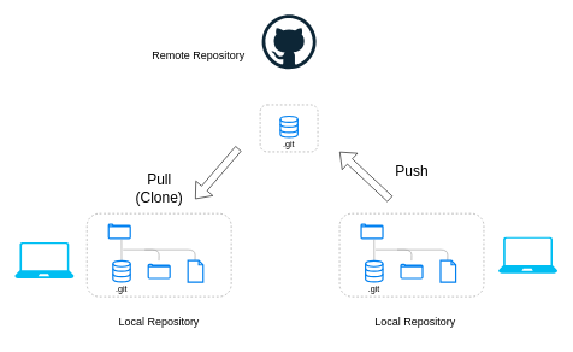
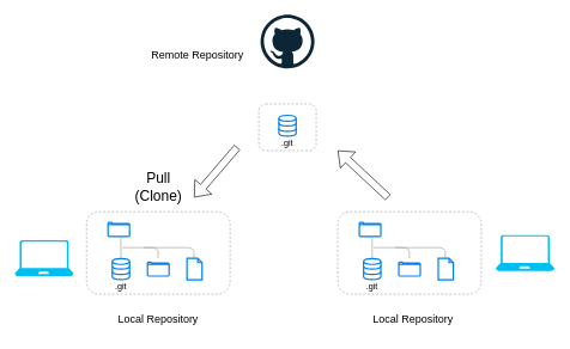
  <mxCell id="0" />
  <mxCell id="1" parent="0" />
  <mxCell id="2" value="" style="rounded=1;whiteSpace=wrap;html=1;fontSize=16;strokeColor=#999999;dashed=1;fillColor=none;" vertex="1" parent="1"><mxGeometry x="120" y="295" width="200" height="115" as="geometry" /></mxCell>
  <mxCell id="3" value="" style="html=1;verticalLabelPosition=bottom;align=center;labelBackgroundColor=#ffffff;verticalAlign=top;strokeWidth=2;strokeColor=#0080F0;shadow=0;dashed=0;shape=mxgraph.ios7.icons.folder;fontSize=16;fillColor=none;" vertex="1" parent="1"><mxGeometry x="150" y="310" width="30" height="19.5" as="geometry" /></mxCell>
  <mxCell id="4" value="" style="endArrow=none;html=1;fontSize=16;entryX=0.596;entryY=1.071;entryDx=0;entryDy=0;entryPerimeter=0;strokeColor=#999999;" edge="1" parent="1" target="3"><mxGeometry width="50" height="50" relative="1" as="geometry"><mxPoint x="168" y="360" as="sourcePoint" /><mxPoint x="210" y="300" as="targetPoint" /></mxGeometry></mxCell>
  <mxCell id="5" value="" style="endArrow=none;html=1;fontSize=16;strokeColor=#999999;" edge="1" parent="1"><mxGeometry width="50" height="50" relative="1" as="geometry"><mxPoint x="170" y="345" as="sourcePoint" /><mxPoint x="219.75" y="360" as="targetPoint" /><Array as="points"><mxPoint x="220" y="345" /></Array></mxGeometry></mxCell>
  <mxCell id="6" value="" style="endArrow=none;html=1;fontSize=16;strokeColor=#999999;" edge="1" parent="1"><mxGeometry width="50" height="50" relative="1" as="geometry"><mxPoint x="200" y="345" as="sourcePoint" /><mxPoint x="269.75" y="360" as="targetPoint" /><Array as="points"><mxPoint x="270" y="345" /></Array></mxGeometry></mxCell>
  <mxCell id="7" value="" style="html=1;verticalLabelPosition=bottom;align=center;labelBackgroundColor=#ffffff;verticalAlign=top;strokeWidth=2;strokeColor=#0080F0;shadow=0;dashed=0;shape=mxgraph.ios7.icons.document;fontSize=16;fillColor=none;" vertex="1" parent="1"><mxGeometry x="260" y="360" width="21" height="30" as="geometry" /></mxCell>
  <mxCell id="8" value="" style="html=1;verticalLabelPosition=bottom;align=center;labelBackgroundColor=#ffffff;verticalAlign=top;strokeWidth=2;strokeColor=#0080F0;shadow=0;dashed=0;shape=mxgraph.ios7.icons.data;" vertex="1" parent="1"><mxGeometry x="156" y="360.45" width="24" height="29.1" as="geometry" /></mxCell>
  <mxCell id="9" value=".git" style="text;html=1;strokeColor=none;fillColor=none;align=center;verticalAlign=middle;whiteSpace=wrap;rounded=0;" vertex="1" parent="1"><mxGeometry x="148" y="389.55" width="40" height="20" as="geometry" /></mxCell>
  <mxCell id="10" value="" style="html=1;verticalLabelPosition=bottom;align=center;labelBackgroundColor=#ffffff;verticalAlign=top;strokeWidth=2;strokeColor=#0080F0;shadow=0;dashed=0;shape=mxgraph.ios7.icons.folder;fontSize=16;fillColor=none;" vertex="1" parent="1"><mxGeometry x="205" y="365.25" width="30" height="19.5" as="geometry" /></mxCell>
  <mxCell id="11" value="" style="rounded=1;whiteSpace=wrap;html=1;fontSize=16;strokeColor=#999999;dashed=1;fillColor=none;" vertex="1" parent="1"><mxGeometry x="470" y="295" width="200" height="115" as="geometry" /></mxCell>
  <mxCell id="12" value="" style="html=1;verticalLabelPosition=bottom;align=center;labelBackgroundColor=#ffffff;verticalAlign=top;strokeWidth=2;strokeColor=#0080F0;shadow=0;dashed=0;shape=mxgraph.ios7.icons.folder;fontSize=16;fillColor=none;" vertex="1" parent="1"><mxGeometry x="500" y="310" width="30" height="19.5" as="geometry" /></mxCell>
  <mxCell id="13" value="" style="endArrow=none;html=1;fontSize=16;entryX=0.596;entryY=1.071;entryDx=0;entryDy=0;entryPerimeter=0;strokeColor=#999999;" edge="1" parent="1" target="12"><mxGeometry width="50" height="50" relative="1" as="geometry"><mxPoint x="518" y="360" as="sourcePoint" /><mxPoint x="560" y="300" as="targetPoint" /></mxGeometry></mxCell>
  <mxCell id="14" value="" style="endArrow=none;html=1;fontSize=16;strokeColor=#999999;" edge="1" parent="1"><mxGeometry width="50" height="50" relative="1" as="geometry"><mxPoint x="520" y="345" as="sourcePoint" /><mxPoint x="569.75" y="360" as="targetPoint" /><Array as="points"><mxPoint x="570" y="345" /></Array></mxGeometry></mxCell>
  <mxCell id="15" value="" style="endArrow=none;html=1;fontSize=16;strokeColor=#999999;" edge="1" parent="1"><mxGeometry width="50" height="50" relative="1" as="geometry"><mxPoint x="550" y="345" as="sourcePoint" /><mxPoint x="619.75" y="360" as="targetPoint" /><Array as="points"><mxPoint x="620" y="345" /></Array></mxGeometry></mxCell>
  <mxCell id="16" value="" style="html=1;verticalLabelPosition=bottom;align=center;labelBackgroundColor=#ffffff;verticalAlign=top;strokeWidth=2;strokeColor=#0080F0;shadow=0;dashed=0;shape=mxgraph.ios7.icons.document;fontSize=16;fillColor=none;" vertex="1" parent="1"><mxGeometry x="610" y="360" width="21" height="30" as="geometry" /></mxCell>
  <mxCell id="17" value="" style="html=1;verticalLabelPosition=bottom;align=center;labelBackgroundColor=#ffffff;verticalAlign=top;strokeWidth=2;strokeColor=#0080F0;shadow=0;dashed=0;shape=mxgraph.ios7.icons.data;" vertex="1" parent="1"><mxGeometry x="506" y="360.45" width="24" height="29.1" as="geometry" /></mxCell>
  <mxCell id="18" value=".git" style="text;html=1;strokeColor=none;fillColor=none;align=center;verticalAlign=middle;whiteSpace=wrap;rounded=0;" vertex="1" parent="1"><mxGeometry x="498" y="389.55" width="40" height="20" as="geometry" /></mxCell>
  <mxCell id="19" value="" style="html=1;verticalLabelPosition=bottom;align=center;labelBackgroundColor=#ffffff;verticalAlign=top;strokeWidth=2;strokeColor=#0080F0;shadow=0;dashed=0;shape=mxgraph.ios7.icons.folder;fontSize=16;fillColor=none;" vertex="1" parent="1"><mxGeometry x="555" y="365.25" width="30" height="19.5" as="geometry" /></mxCell>
  <mxCell id="20" value="" style="rounded=1;whiteSpace=wrap;html=1;fontSize=16;strokeColor=#999999;dashed=1;fillColor=none;" vertex="1" parent="1"><mxGeometry x="360" y="144.55" width="80" height="65" as="geometry" /></mxCell>
  <mxCell id="21" value="" style="html=1;verticalLabelPosition=bottom;align=center;labelBackgroundColor=#ffffff;verticalAlign=top;strokeWidth=2;strokeColor=#0080F0;shadow=0;dashed=0;shape=mxgraph.ios7.icons.data;" vertex="1" parent="1"><mxGeometry x="388" y="160.45" width="24" height="29.1" as="geometry" /></mxCell>
  <mxCell id="22" value=".git" style="text;html=1;strokeColor=none;fillColor=none;align=center;verticalAlign=middle;whiteSpace=wrap;rounded=0;" vertex="1" parent="1"><mxGeometry x="380" y="189.55" width="40" height="20" as="geometry" /></mxCell>
  <mxCell id="23" value="" style="shape=flexArrow;endArrow=classic;html=1;" edge="1" parent="1"><mxGeometry width="50" height="50" relative="1" as="geometry"><mxPoint x="540" y="275" as="sourcePoint" /><mxPoint x="470" y="209.55" as="targetPoint" /></mxGeometry></mxCell>
  <mxCell id="24" value="" style="shape=flexArrow;endArrow=classic;html=1;" edge="1" parent="1"><mxGeometry width="50" height="50" relative="1" as="geometry"><mxPoint x="330" y="205" as="sourcePoint" /><mxPoint x="270" y="275" as="targetPoint" /></mxGeometry></mxCell>
  <mxCell id="25" value="Pull (Clone)" style="text;html=1;strokeColor=none;fillColor=none;align=center;verticalAlign=middle;whiteSpace=wrap;rounded=0;fontSize=20;" vertex="1" parent="1"><mxGeometry x="187.5" y="240" width="65" height="40" as="geometry" /></mxCell>
- <mxCell id="26" value="Push" style="text;html=1;strokeColor=none;fillColor=none;align=center;verticalAlign=middle;whiteSpace=wrap;rounded=0;fontSize=20;" vertex="1" parent="1"><mxGeometry x="537.5" y="215" width="65" height="40" as="geometry" /></mxCell>
  <mxCell id="27" value="Local Repository" style="text;html=1;strokeColor=none;fillColor=none;align=center;verticalAlign=middle;whiteSpace=wrap;rounded=0;fontSize=15;" vertex="1" parent="1"><mxGeometry x="145" y="425" width="150" height="40" as="geometry" /></mxCell>
  <mxCell id="28" value="Local Repository" style="text;html=1;strokeColor=none;fillColor=none;align=center;verticalAlign=middle;whiteSpace=wrap;rounded=0;fontSize=15;" vertex="1" parent="1"><mxGeometry x="500" y="425" width="150" height="40" as="geometry" /></mxCell>
  <mxCell id="29" value="Remote Repository" style="text;html=1;strokeColor=none;fillColor=none;align=center;verticalAlign=middle;whiteSpace=wrap;rounded=0;fontSize=15;" vertex="1" parent="1"><mxGeometry x="200" y="55" width="150" height="40" as="geometry" /></mxCell>
  <mxCell id="30" value="" style="dashed=0;outlineConnect=0;html=1;align=center;labelPosition=center;verticalLabelPosition=bottom;verticalAlign=top;shape=mxgraph.weblogos.github;fontSize=15;" vertex="1" parent="1"><mxGeometry x="362.5" y="20" width="75" height="75" as="geometry" /></mxCell>
  <mxCell id="31" value="" style="verticalLabelPosition=bottom;html=1;verticalAlign=top;align=center;strokeColor=none;fillColor=#00BEF2;shape=mxgraph.azure.laptop;pointerEvents=1;fontSize=15;" vertex="1" parent="1"><mxGeometry x="20" y="334.75" width="82" height="50" as="geometry" /></mxCell>
  <mxCell id="32" value="" style="verticalLabelPosition=bottom;html=1;verticalAlign=top;align=center;strokeColor=none;fillColor=#00BEF2;shape=mxgraph.azure.laptop;pointerEvents=1;fontSize=15;" vertex="1" parent="1"><mxGeometry x="690" y="327.5" width="82" height="50" as="geometry" /></mxCell>
